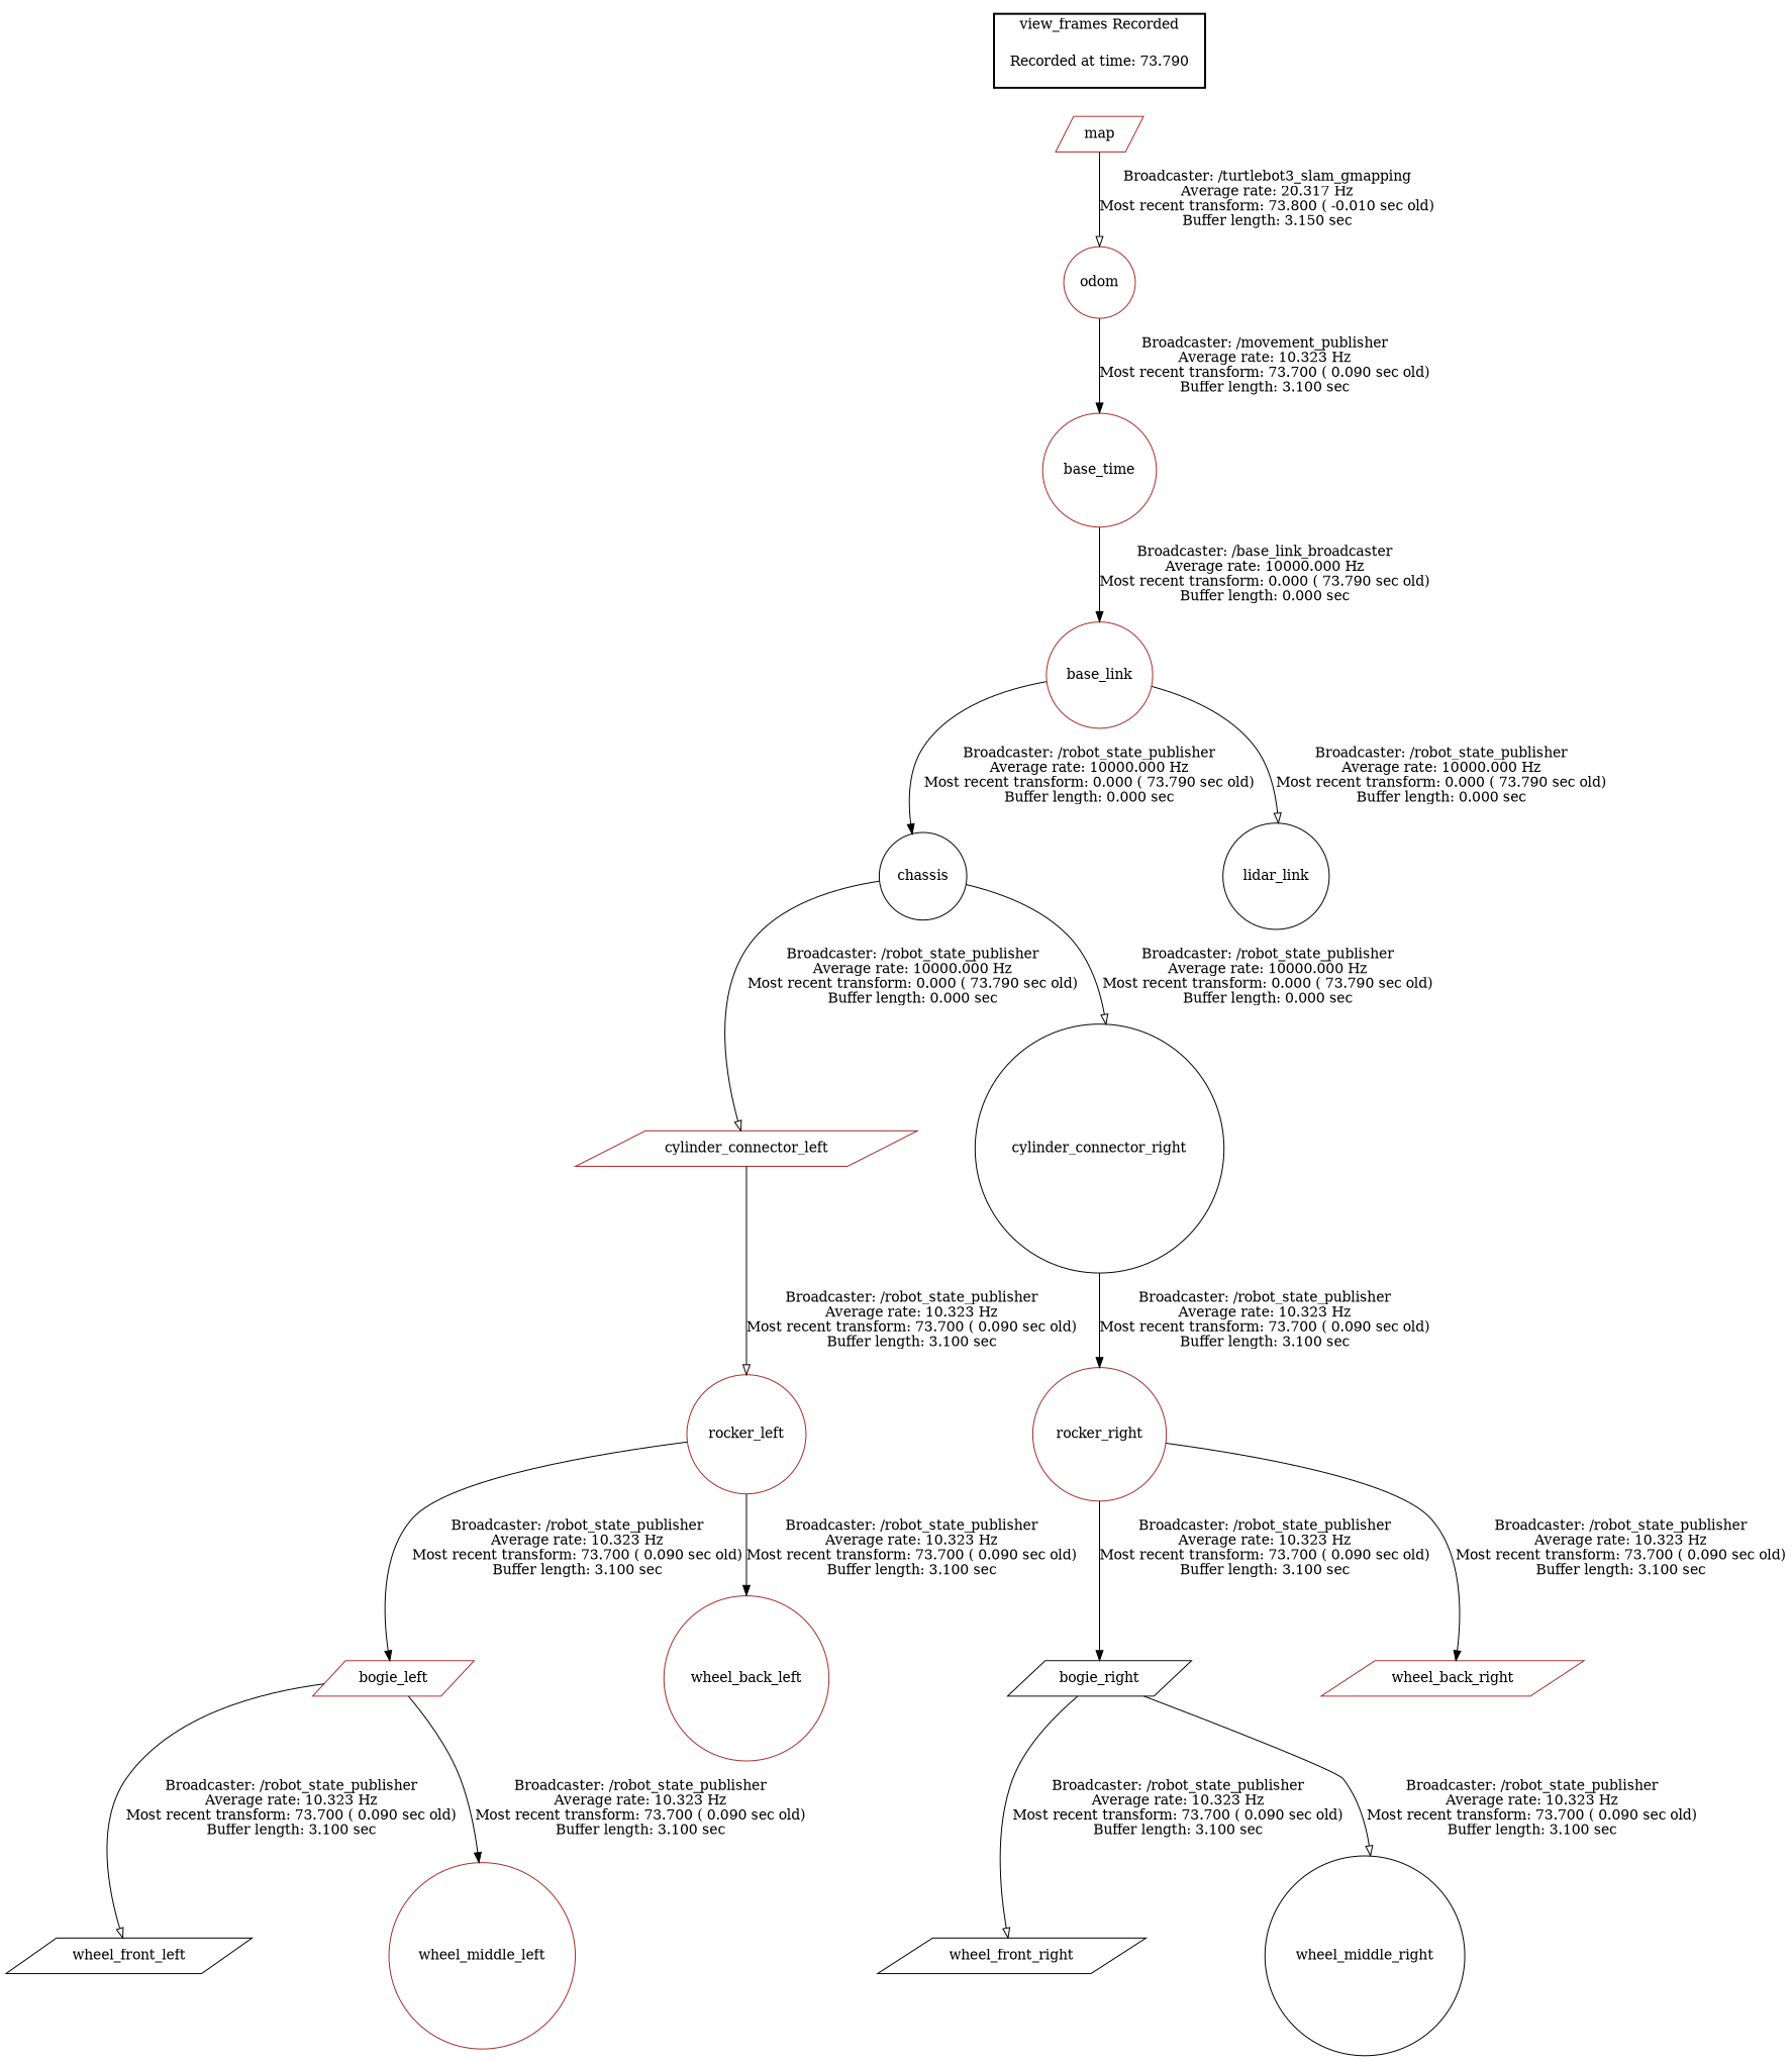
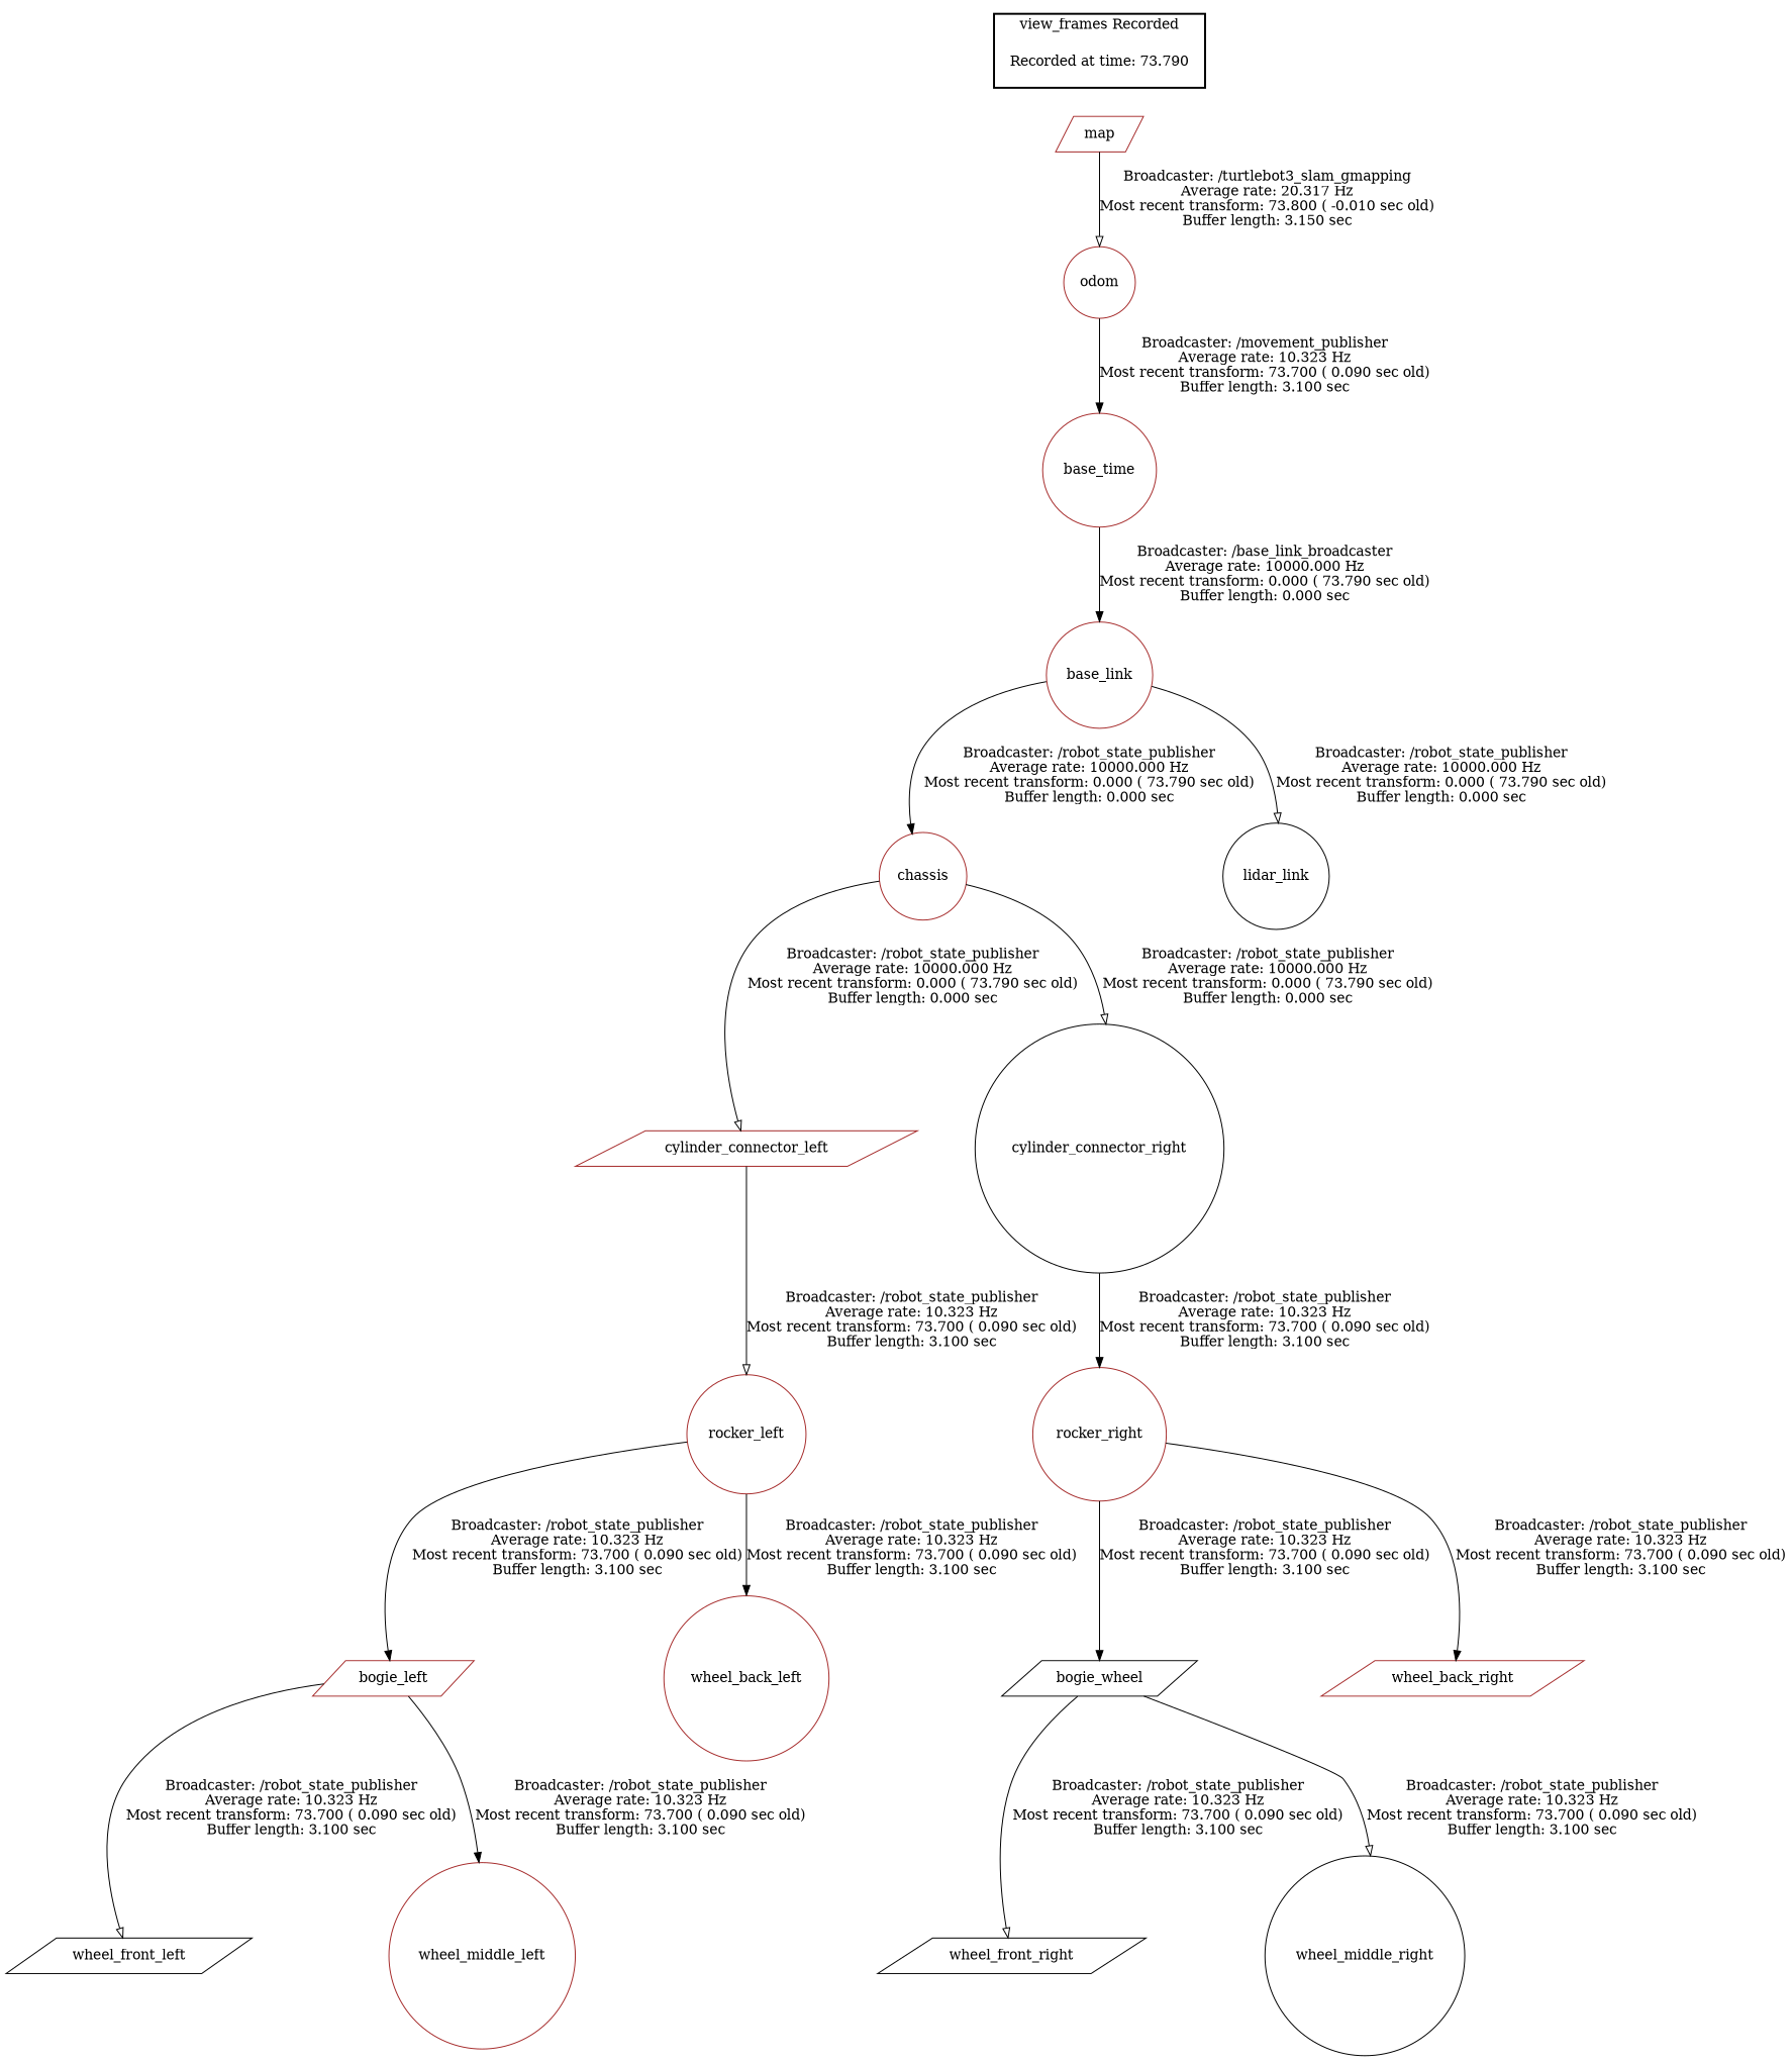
  digraph {
    node [color=brown shape=circle]
    edge [arrowhead=normal]
    "Recorded at time: 73.790" [shape=plaintext]
    map [shape=parallelogram]
    n3 [label=base_time]
    base_link
-   chassis [color=black]
+   chassis
    lidar_link [color=black]
    cylinder_connector_left [shape=parallelogram]
    cylinder_connector_right [color=black]
    odom
    rocker_left
    rocker_right
    bogie_left [shape=parallelogram]
    wheel_back_left
-   bogie_right [color=black shape=parallelogram]
+   bogie_right [color=black shape=parallelogram label=bogie_wheel]
    wheel_back_right [shape=parallelogram]
    wheel_front_left [color=black shape=parallelogram]
    wheel_middle_left
    wheel_front_right [color=black shape=parallelogram]
    wheel_middle_right [color=black]
    subgraph cluster_1 {
      color=black
      label="view_frames Recorded"
      style=bold
      "Recorded at time: 73.790"
    }
    "Recorded at time: 73.790" -> map [style=invis arrowhead=""]
    map -> odom [arrowhead=onormal label="Broadcaster: /turtlebot3_slam_gmapping\nAverage rate: 20.317 Hz\nMost recent transform: 73.800 ( -0.010 sec old)\nBuffer length: 3.150 sec\n"]
    n3 -> base_link [label="Broadcaster: /base_link_broadcaster\nAverage rate: 10000.000 Hz\nMost recent transform: 0.000 ( 73.790 sec old)\nBuffer length: 0.000 sec\n"]
    base_link -> chassis [label="Broadcaster: /robot_state_publisher\nAverage rate: 10000.000 Hz\nMost recent transform: 0.000 ( 73.790 sec old)\nBuffer length: 0.000 sec\n"]
    base_link -> lidar_link [arrowhead=onormal label="Broadcaster: /robot_state_publisher\nAverage rate: 10000.000 Hz\nMost recent transform: 0.000 ( 73.790 sec old)\nBuffer length: 0.000 sec\n"]
    chassis -> cylinder_connector_left [arrowhead=onormal label="Broadcaster: /robot_state_publisher\nAverage rate: 10000.000 Hz\nMost recent transform: 0.000 ( 73.790 sec old)\nBuffer length: 0.000 sec\n"]
    chassis -> cylinder_connector_right [arrowhead=onormal label="Broadcaster: /robot_state_publisher\nAverage rate: 10000.000 Hz\nMost recent transform: 0.000 ( 73.790 sec old)\nBuffer length: 0.000 sec\n"]
    cylinder_connector_left -> rocker_left [arrowhead=onormal label="Broadcaster: /robot_state_publisher\nAverage rate: 10.323 Hz\nMost recent transform: 73.700 ( 0.090 sec old)\nBuffer length: 3.100 sec\n"]
    cylinder_connector_right -> rocker_right [label="Broadcaster: /robot_state_publisher\nAverage rate: 10.323 Hz\nMost recent transform: 73.700 ( 0.090 sec old)\nBuffer length: 3.100 sec\n"]
    odom -> n3 [label="Broadcaster: /movement_publisher\nAverage rate: 10.323 Hz\nMost recent transform: 73.700 ( 0.090 sec old)\nBuffer length: 3.100 sec\n"]
    rocker_left -> bogie_left [label="Broadcaster: /robot_state_publisher\nAverage rate: 10.323 Hz\nMost recent transform: 73.700 ( 0.090 sec old)\nBuffer length: 3.100 sec\n"]
    rocker_left -> wheel_back_left [label="Broadcaster: /robot_state_publisher\nAverage rate: 10.323 Hz\nMost recent transform: 73.700 ( 0.090 sec old)\nBuffer length: 3.100 sec\n"]
    rocker_right -> bogie_right [label="Broadcaster: /robot_state_publisher\nAverage rate: 10.323 Hz\nMost recent transform: 73.700 ( 0.090 sec old)\nBuffer length: 3.100 sec\n"]
    rocker_right -> wheel_back_right [label="Broadcaster: /robot_state_publisher\nAverage rate: 10.323 Hz\nMost recent transform: 73.700 ( 0.090 sec old)\nBuffer length: 3.100 sec\n"]
    bogie_left -> wheel_front_left [arrowhead=onormal label="Broadcaster: /robot_state_publisher\nAverage rate: 10.323 Hz\nMost recent transform: 73.700 ( 0.090 sec old)\nBuffer length: 3.100 sec\n"]
    bogie_left -> wheel_middle_left [label="Broadcaster: /robot_state_publisher\nAverage rate: 10.323 Hz\nMost recent transform: 73.700 ( 0.090 sec old)\nBuffer length: 3.100 sec\n"]
    bogie_right -> wheel_front_right [arrowhead=onormal label="Broadcaster: /robot_state_publisher\nAverage rate: 10.323 Hz\nMost recent transform: 73.700 ( 0.090 sec old)\nBuffer length: 3.100 sec\n"]
    bogie_right -> wheel_middle_right [arrowhead=onormal label="Broadcaster: /robot_state_publisher\nAverage rate: 10.323 Hz\nMost recent transform: 73.700 ( 0.090 sec old)\nBuffer length: 3.100 sec\n"]
  }
